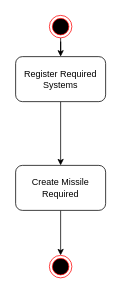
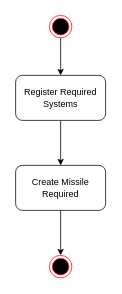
  <mxCell id="0" />
  <mxCell id="1" parent="0" />
  <mxCell id="2" value="" style="edgeStyle=orthogonalEdgeStyle;rounded=0;orthogonalLoop=1;jettySize=auto;html=1;" edge="1" parent="1" source="3" target="5"><mxGeometry relative="1" as="geometry" /></mxCell>
  <mxCell id="3" value="" style="ellipse;html=1;shape=endState;fillColor=#000000;strokeColor=#ff0000;" vertex="1" parent="1"><mxGeometry x="65" y="20" width="30" height="30" as="geometry" /></mxCell>
  <mxCell id="4" value="" style="edgeStyle=orthogonalEdgeStyle;rounded=0;orthogonalLoop=1;jettySize=auto;html=1;" edge="1" parent="1" source="5" target="7"><mxGeometry relative="1" as="geometry" /></mxCell>
- <mxCell id="5" value="Register Required Systems" style="rounded=1;whiteSpace=wrap;html=1;" vertex="1" parent="1"><mxGeometry x="20" y="75" width="120" height="60" as="geometry" /></mxCell>
+ <mxCell id="5" value="Register Required Systems" style="rounded=1;whiteSpace=wrap;html=1;" vertex="1" parent="1"><mxGeometry x="20" y="100" width="120" height="60" as="geometry" /></mxCell>
  <mxCell id="6" value="" style="edgeStyle=orthogonalEdgeStyle;rounded=0;orthogonalLoop=1;jettySize=auto;html=1;" edge="1" parent="1" source="7" target="8"><mxGeometry relative="1" as="geometry" /></mxCell>
  <mxCell id="7" value="Create Missile Required" style="rounded=1;whiteSpace=wrap;html=1;" vertex="1" parent="1"><mxGeometry x="20" y="220" width="120" height="60" as="geometry" /></mxCell>
  <mxCell id="8" value="" style="ellipse;html=1;shape=endState;fillColor=#000000;strokeColor=#ff0000;" vertex="1" parent="1"><mxGeometry x="65" y="340" width="30" height="30" as="geometry" /></mxCell>
